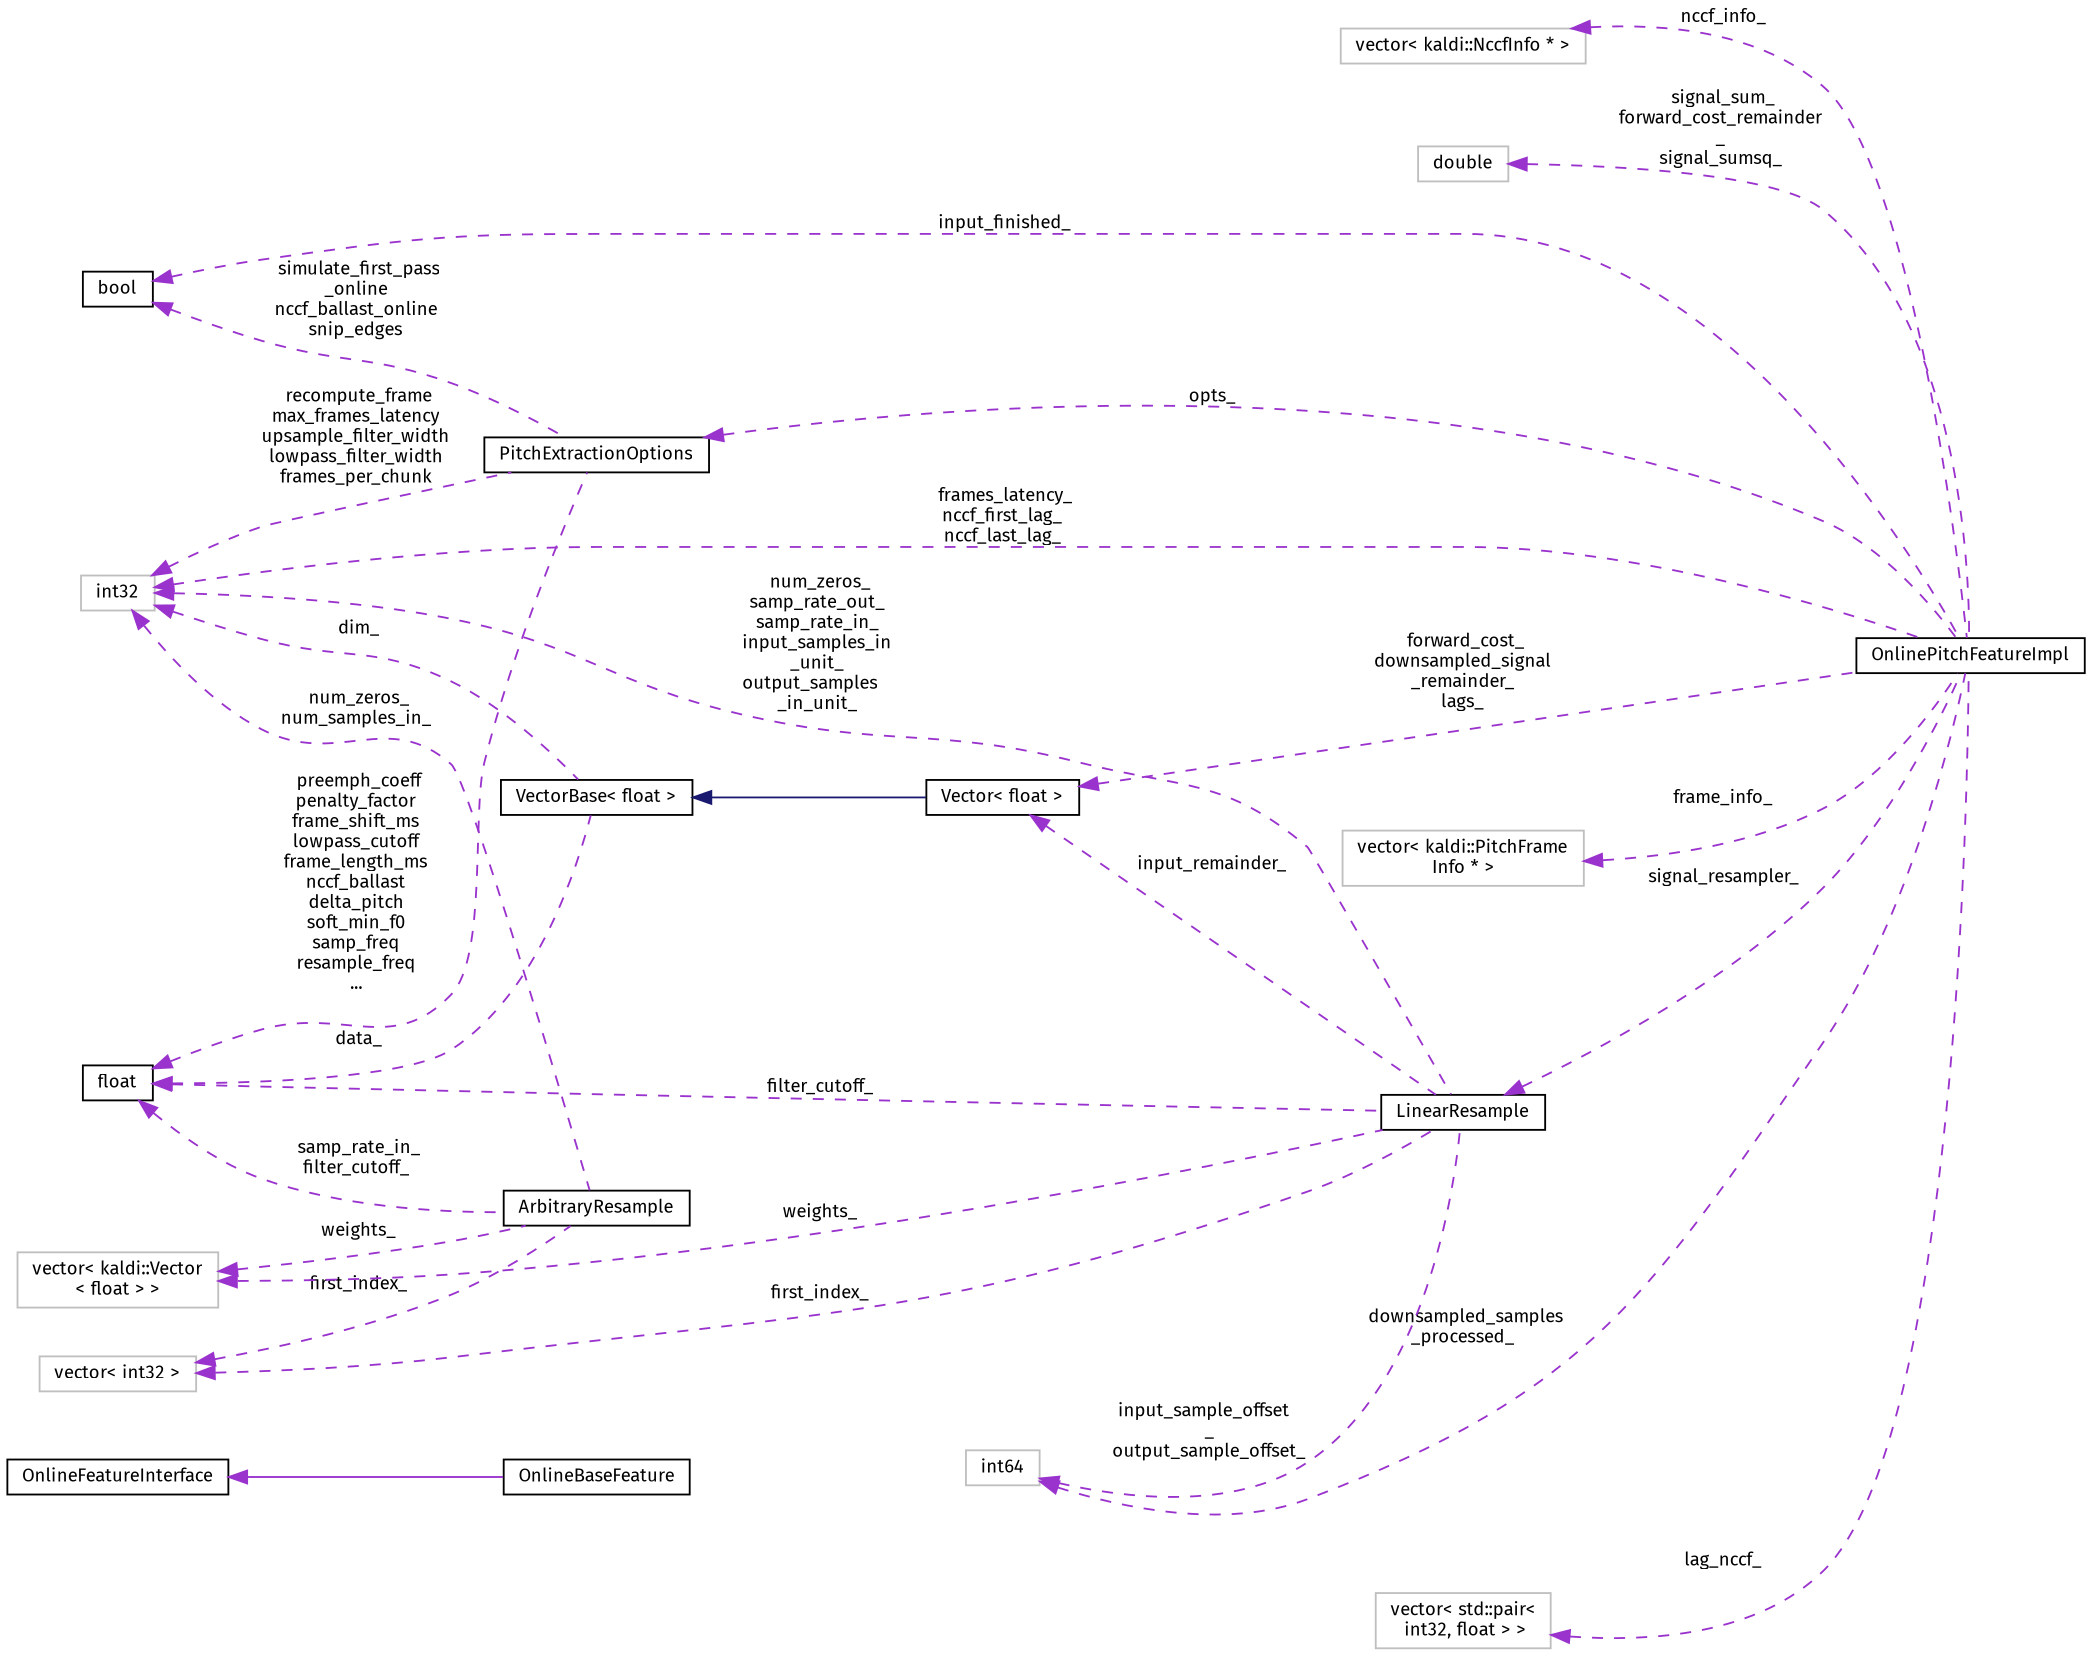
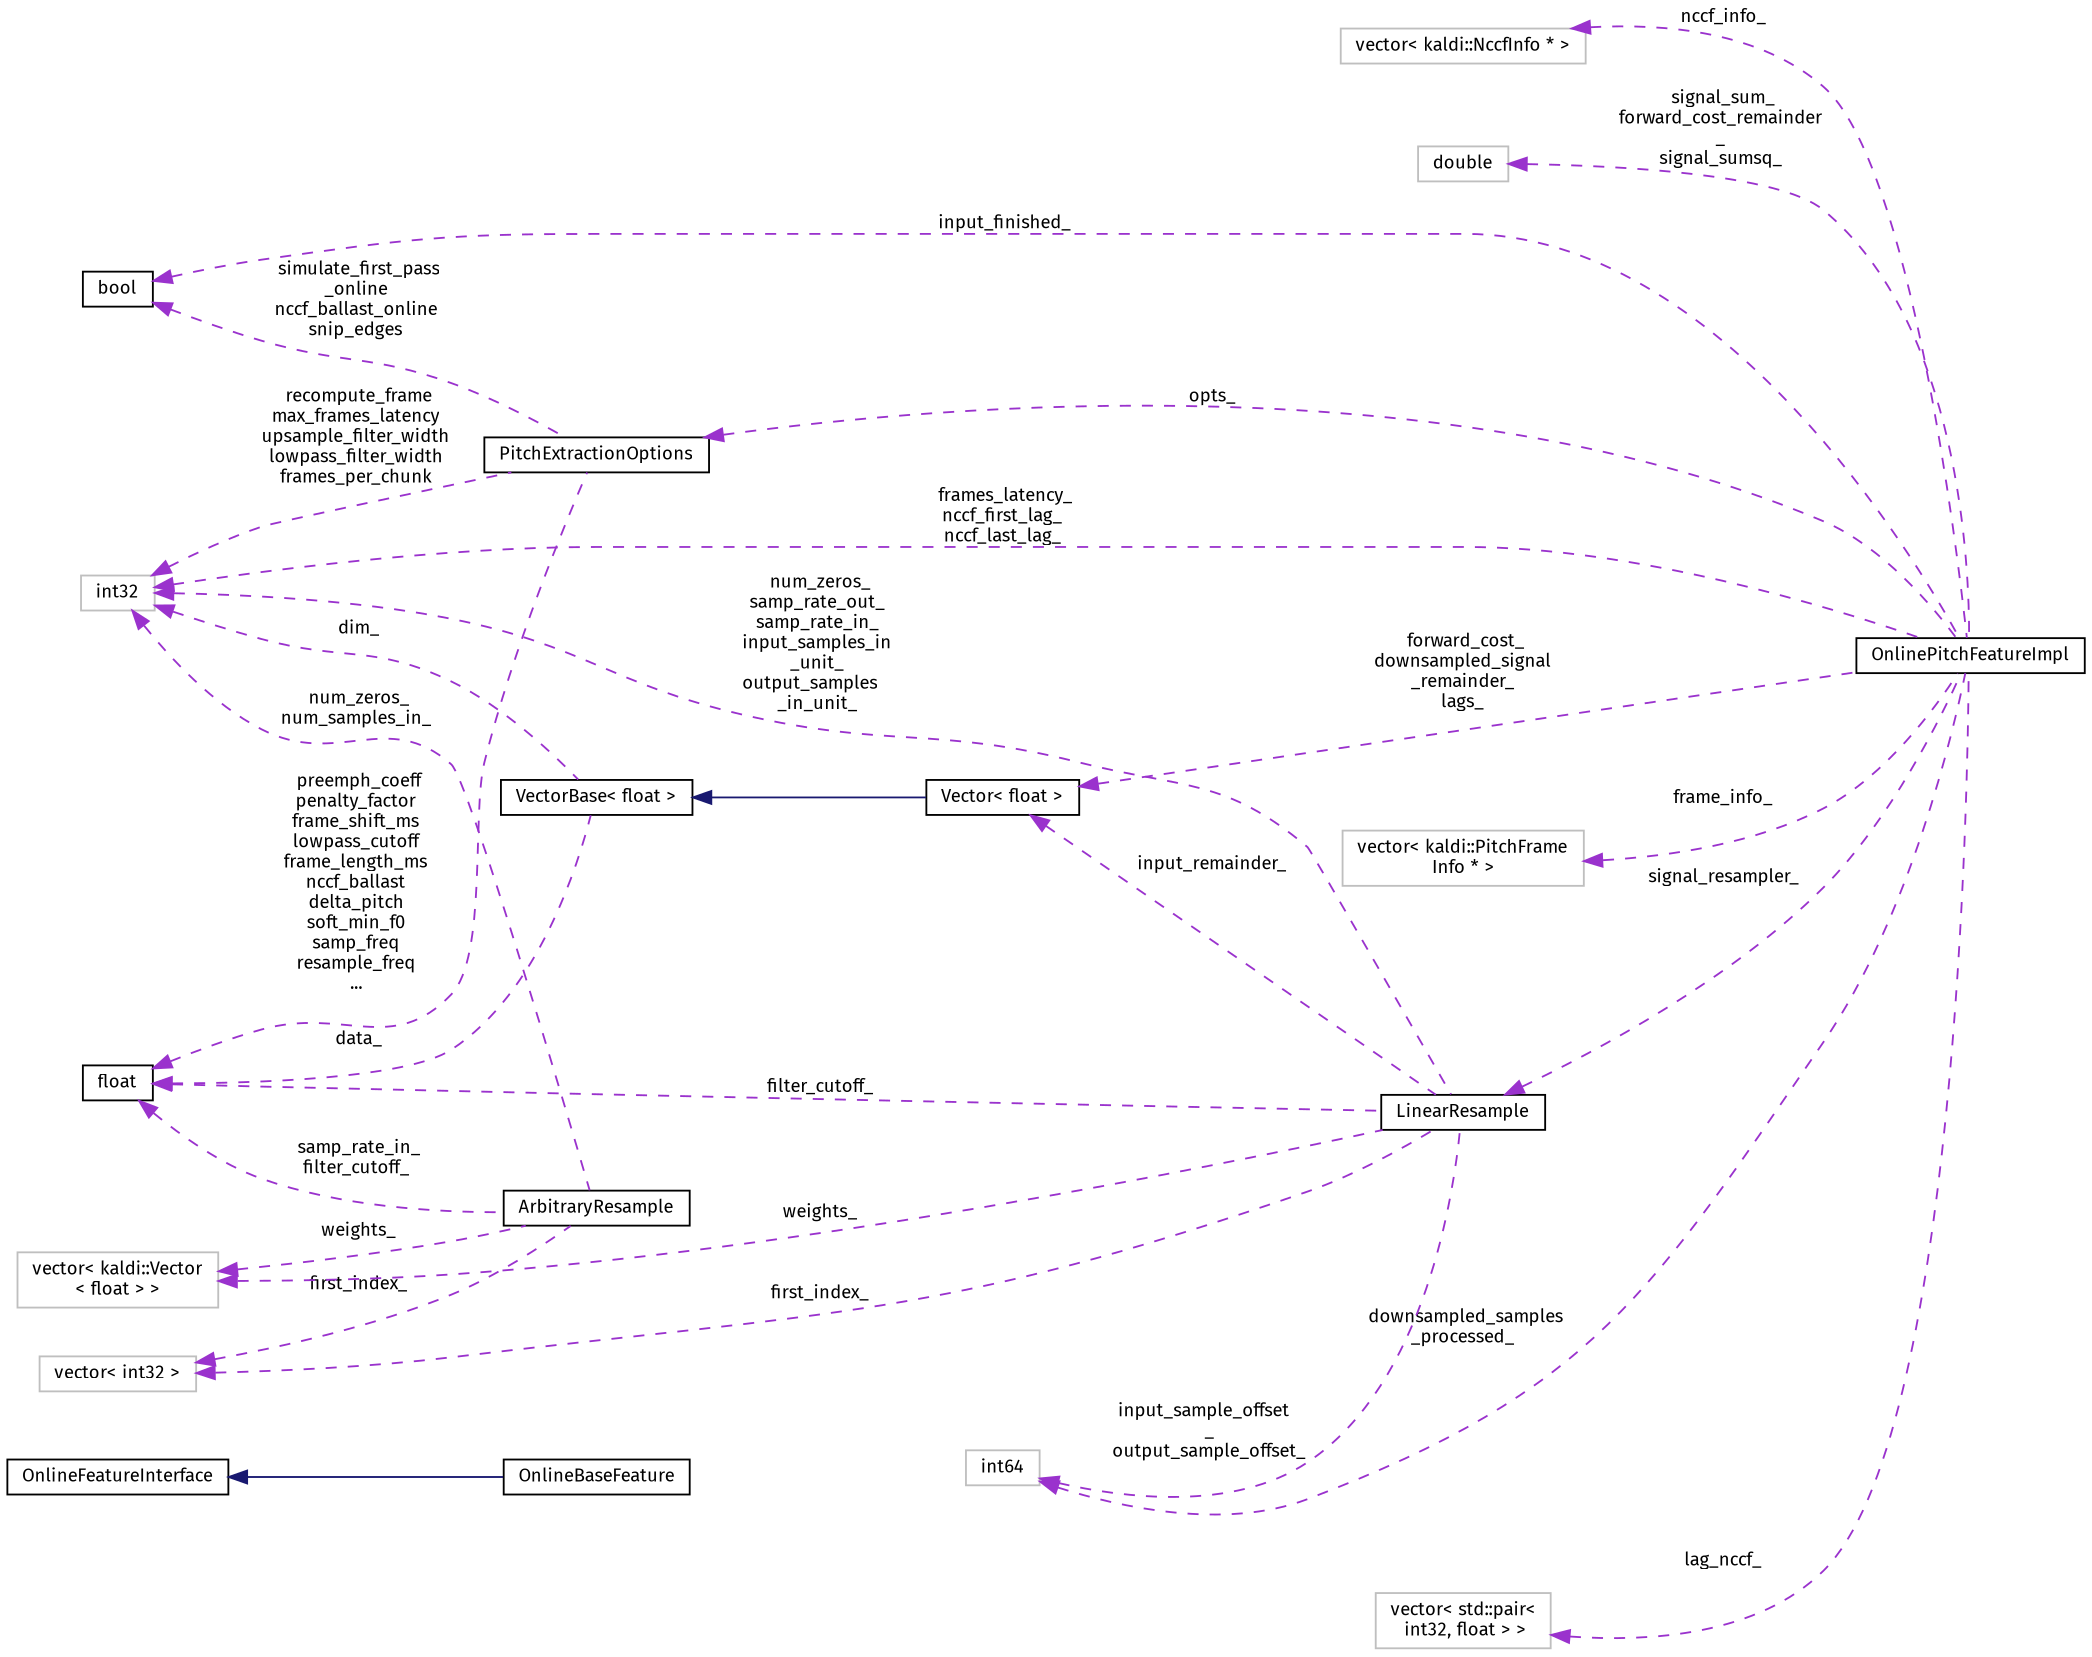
  digraph {
    fontname="Fira Sans"
    rankdir=LR
    node [color=black fillcolor=white fontname="Fira Sans" fontsize=10 shape=record style=filled]
    edge [color=darkorchid3 dir=back fontname="Fira Sans" fontsize=10 labelfontname=Helvetica labelfontsize=10 style=dashed]
    n1 [height=0.2 label=OnlineBaseFeature width=0.4]
    n2 [height=0.2 label=OnlineFeatureInterface width=0.4]
    n3 [height=0.2 label=OnlinePitchFeatureImpl width=0.4]
    n4 [color=grey75 height=0.2 label="vector\< kaldi::NccfInfo * \>" width=0.4]
    n5 [color=grey75 height=0.2 label=double width=0.4]
    n6 [height=0.2 label=ArbitraryResample width=0.4]
    n7 [height=0.2 label=float width=0.4]
    n8 [height=0.2 label=PitchExtractionOptions width=0.4]
    n9 [height=0.2 label=LinearResample width=0.4]
    n10 [height=0.2 label="VectorBase\< float \>" width=0.4]
    n11 [height=0.2 label="Vector\< float \>" width=0.4]
    n12 [color=grey75 height=0.2 label="vector\< int32 \>" width=0.4]
    n13 [color=grey75 height=0.2 label="vector\< kaldi::Vector\l\< float \> \>" width=0.4]
    n14 [color=grey75 height=0.2 label=int32 width=0.4]
    n15 [color=grey75 height=0.2 label="vector\< kaldi::PitchFrame\lInfo * \>" width=0.4]
    n16 [color=grey75 height=0.2 label=int64 width=0.4]
    n17 [height=0.2 label=bool width=0.4]
    n18 [color=grey75 height=0.2 label="vector\< std::pair\<\l int32, float \> \>" width=0.4]
-   n2 -> n1 [style=solid]
+   n2 -> n1 [color=midnightblue style=solid]
    n4 -> n3 [label=" nccf_info_"]
    n5 -> n3 [label=" signal_sum_\nforward_cost_remainder\l_\nsignal_sumsq_"]
    n7 -> n6 [label=" samp_rate_in_\nfilter_cutoff_"]
    n7 -> n8 [label=" preemph_coeff\npenalty_factor\nframe_shift_ms\nlowpass_cutoff\nframe_length_ms\nnccf_ballast\ndelta_pitch\nsoft_min_f0\nsamp_freq\nresample_freq\n..."]
    n7 -> n9 [label=" filter_cutoff_"]
    n7 -> n10 [label=" data_"]
    n8 -> n3 [label=" opts_"]
    n9 -> n3 [label=" signal_resampler_"]
    n10 -> n11 [color=midnightblue style=solid]
    n11 -> n3 [label=" forward_cost_\ndownsampled_signal\l_remainder_\nlags_"]
    n11 -> n9 [label=" input_remainder_"]
    n12 -> n6 [label=" first_index_"]
    n12 -> n9 [label=" first_index_"]
    n13 -> n6 [label=" weights_"]
    n13 -> n9 [label=" weights_"]
    n14 -> n3 [label=" frames_latency_\nnccf_first_lag_\nnccf_last_lag_"]
    n14 -> n6 [label=" num_zeros_\nnum_samples_in_"]
    n14 -> n8 [label=" recompute_frame\nmax_frames_latency\nupsample_filter_width\nlowpass_filter_width\nframes_per_chunk"]
    n14 -> n9 [label=" num_zeros_\nsamp_rate_out_\nsamp_rate_in_\ninput_samples_in\l_unit_\noutput_samples\l_in_unit_"]
    n14 -> n10 [label=" dim_"]
    n15 -> n3 [label=" frame_info_"]
    n16 -> n3 [label=" downsampled_samples\l_processed_"]
    n16 -> n9 [label=" input_sample_offset\l_\noutput_sample_offset_"]
    n17 -> n3 [label=" input_finished_"]
    n17 -> n8 [label=" simulate_first_pass\l_online\nnccf_ballast_online\nsnip_edges"]
    n18 -> n3 [label=" lag_nccf_"]
  }
